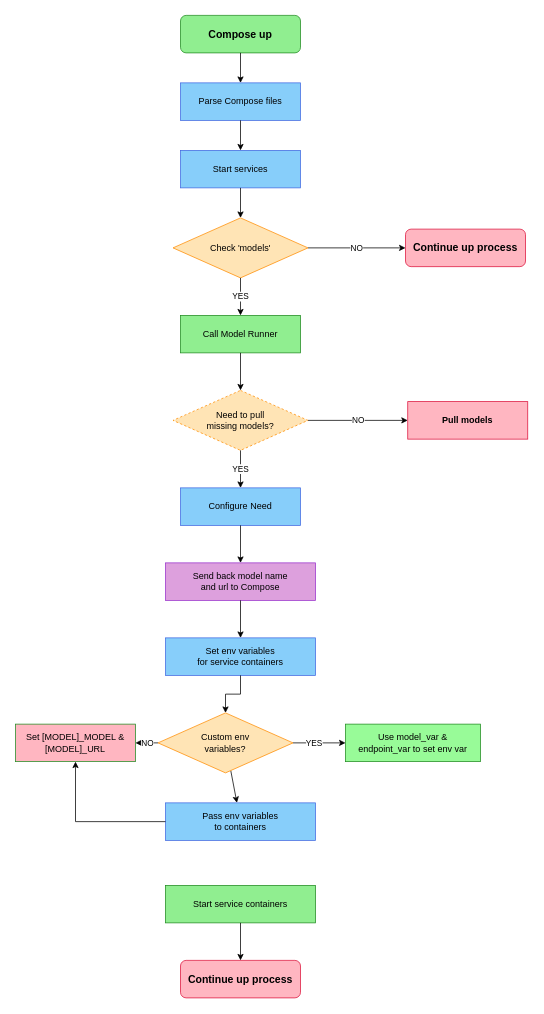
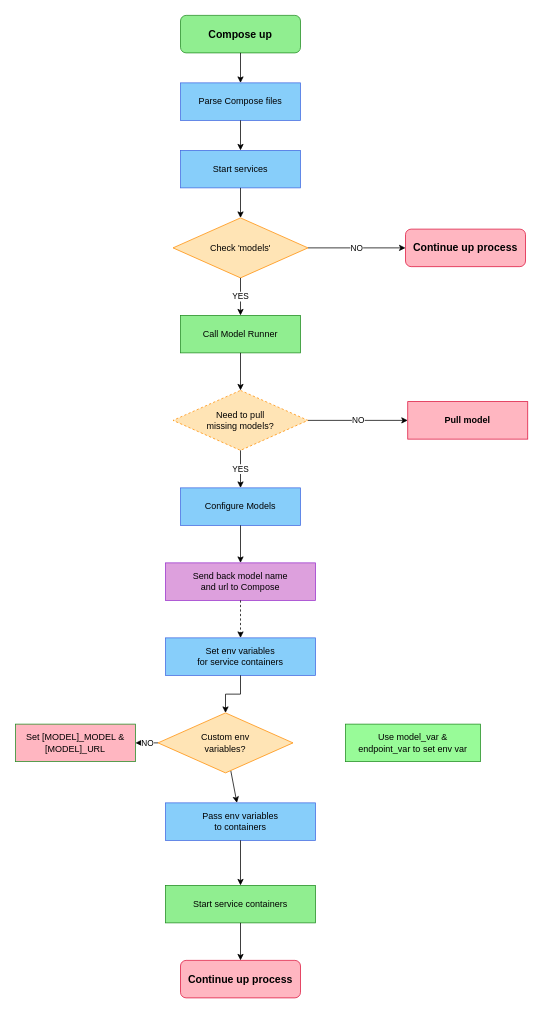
  <mxCell id="0" />
  <mxCell id="1" parent="0" />
  <mxCell id="2" value="Compose up" style="rounded=1;whiteSpace=wrap;html=1;fillColor=#90EE90;strokeColor=#228B22;fontSize=14;fontStyle=1;" parent="1" vertex="1"><mxGeometry x="240" y="20" width="160" height="50" as="geometry" /></mxCell>
  <mxCell id="3" value="Parse Compose files" style="rounded=0;whiteSpace=wrap;html=1;fillColor=#87CEFA;strokeColor=#4169E1;fontSize=12;" parent="1" vertex="1"><mxGeometry x="240" y="110" width="160" height="50" as="geometry" /></mxCell>
  <mxCell id="4" value="Start services" style="rounded=0;whiteSpace=wrap;html=1;fillColor=#87CEFA;strokeColor=#4169E1;fontSize=12;" parent="1" vertex="1"><mxGeometry x="240" y="200" width="160" height="50" as="geometry" /></mxCell>
  <mxCell id="5" value="Check 'models'" style="rhombus;whiteSpace=wrap;html=1;fillColor=#FFE4B5;strokeColor=#FF8C00;fontSize=12;" parent="1" vertex="1"><mxGeometry x="230" y="290" width="180" height="80" as="geometry" /></mxCell>
  <mxCell id="6" value="Continue up process" style="rounded=1;whiteSpace=wrap;html=1;fillColor=#FFB6C1;strokeColor=#DC143C;fontSize=14;fontStyle=1;" parent="1" vertex="1"><mxGeometry x="540" y="305" width="160" height="50" as="geometry" /></mxCell>
  <mxCell id="7" value="Call Model Runner" style="rounded=0;whiteSpace=wrap;html=1;fillColor=#90EE90;strokeColor=#228B22;fontSize=12;" parent="1" vertex="1"><mxGeometry x="240" y="420" width="160" height="50" as="geometry" /></mxCell>
  <mxCell id="8" value="Need to pull&lt;br&gt;missing models?" style="rhombus;whiteSpace=wrap;html=1;fillColor=#FFE4B5;strokeColor=#FF8C00;fontSize=12;dashed=1;" parent="1" vertex="1"><mxGeometry x="230" y="520" width="180" height="80" as="geometry" /></mxCell>
- <mxCell id="9" value="Pull models" style="rounded=0;whiteSpace=wrap;html=1;fillColor=#FFB6C1;strokeColor=#DC143C;fontSize=12;fontStyle=1" parent="1" vertex="1"><mxGeometry x="543" y="535" width="160" height="50" as="geometry" /></mxCell>
- <mxCell id="10" value="Configure Need" style="rounded=0;whiteSpace=wrap;html=1;fillColor=#87CEFA;strokeColor=#4169E1;fontSize=12;" parent="1" vertex="1"><mxGeometry x="240" y="650" width="160" height="50" as="geometry" /></mxCell>
+ <mxCell id="9" value="Pull model" style="rounded=0;whiteSpace=wrap;html=1;fillColor=#FFB6C1;strokeColor=#DC143C;fontSize=12;fontStyle=1" parent="1" vertex="1"><mxGeometry x="543" y="535" width="160" height="50" as="geometry" /></mxCell>
+ <mxCell id="10" value="Configure Models" style="rounded=0;whiteSpace=wrap;html=1;fillColor=#87CEFA;strokeColor=#4169E1;fontSize=12;" parent="1" vertex="1"><mxGeometry x="240" y="650" width="160" height="50" as="geometry" /></mxCell>
  <mxCell id="11" value="Send back model name&lt;br&gt;and url to Compose" style="rounded=0;whiteSpace=wrap;html=1;fillColor=#DDA0DD;strokeColor=#9932CC;fontSize=12;" parent="1" vertex="1"><mxGeometry x="220" y="750" width="200" height="50" as="geometry" /></mxCell>
  <mxCell id="12" value="Set env variables&lt;br&gt;for service containers" style="rounded=0;whiteSpace=wrap;html=1;fillColor=#87CEFA;strokeColor=#4169E1;fontSize=12;" parent="1" vertex="1"><mxGeometry x="220" y="850" width="200" height="50" as="geometry" /></mxCell>
  <mxCell id="13" value="" style="edgeStyle=none;html=1;" edge="1" parent="1" source="18" target="21"><mxGeometry relative="1" as="geometry" /></mxCell>
  <mxCell id="14" value="" style="edgeStyle=none;html=1;" edge="1" parent="1" source="18" target="19"><mxGeometry relative="1" as="geometry" /></mxCell>
  <mxCell id="15" value="NO" style="edgeLabel;html=1;align=center;verticalAlign=middle;resizable=0;points=[];" vertex="1" connectable="0" parent="14"><mxGeometry x="-0.48" relative="1" as="geometry"><mxPoint x="-7" as="offset" /></mxGeometry></mxCell>
- <mxCell id="16" value="" style="edgeStyle=none;html=1;" edge="1" parent="1" source="18" target="20"><mxGeometry relative="1" as="geometry" /></mxCell>
- <mxCell id="17" value="YES" style="edgeLabel;html=1;align=center;verticalAlign=middle;resizable=0;points=[];" vertex="1" connectable="0" parent="16"><mxGeometry x="-0.32" y="-3" relative="1" as="geometry"><mxPoint x="3" y="-3" as="offset" /></mxGeometry></mxCell>
  <mxCell id="18" value="Custom env&lt;br&gt;variables?" style="rhombus;whiteSpace=wrap;html=1;fillColor=#FFE4B5;strokeColor=#FF8C00;fontSize=12;" parent="1" vertex="1"><mxGeometry x="210" y="950" width="180" height="80" as="geometry" /></mxCell>
  <mxCell id="19" value="Set [MODEL]_MODEL &amp;&lt;br&gt;[MODEL]_URL" style="rounded=0;whiteSpace=wrap;html=1;fillColor=#ffb6c1;strokeColor=#228B22;fontSize=12;" parent="1" vertex="1"><mxGeometry x="20" y="965" width="160" height="50" as="geometry" /></mxCell>
  <mxCell id="20" value="Use model_var &amp;&lt;br&gt;endpoint_var to set env var" style="rounded=0;whiteSpace=wrap;html=1;fillColor=#98FB98;strokeColor=#228B22;fontSize=12;" parent="1" vertex="1"><mxGeometry x="460" y="965" width="180" height="50" as="geometry" /></mxCell>
  <mxCell id="21" value="Pass env variables&lt;br&gt;to containers" style="rounded=0;whiteSpace=wrap;html=1;fillColor=#87CEFA;strokeColor=#4169E1;fontSize=12;" parent="1" vertex="1"><mxGeometry x="220" y="1070" width="200" height="50" as="geometry" /></mxCell>
  <mxCell id="22" value="Start service containers" style="rounded=0;whiteSpace=wrap;html=1;fillColor=#90EE90;strokeColor=#228B22;fontSize=12;" parent="1" vertex="1"><mxGeometry x="220" y="1180" width="200" height="50" as="geometry" /></mxCell>
  <mxCell id="23" value="Continue up process" style="rounded=1;whiteSpace=wrap;html=1;fillColor=#FFB6C1;strokeColor=#DC143C;fontSize=14;fontStyle=1;" parent="1" vertex="1"><mxGeometry x="240" y="1280" width="160" height="50" as="geometry" /></mxCell>
  <mxCell id="24" value="" style="edgeStyle=orthogonalEdgeStyle;rounded=0;orthogonalLoop=1;jettySize=auto;html=1;" parent="1" source="2" target="3" edge="1"><mxGeometry relative="1" as="geometry" /></mxCell>
  <mxCell id="25" value="" style="edgeStyle=orthogonalEdgeStyle;rounded=0;orthogonalLoop=1;jettySize=auto;html=1;" parent="1" source="3" target="4" edge="1"><mxGeometry relative="1" as="geometry" /></mxCell>
  <mxCell id="26" value="" style="edgeStyle=orthogonalEdgeStyle;rounded=0;orthogonalLoop=1;jettySize=auto;html=1;" parent="1" source="4" target="5" edge="1"><mxGeometry relative="1" as="geometry" /></mxCell>
  <mxCell id="27" value="NO" style="edgeStyle=orthogonalEdgeStyle;rounded=0;orthogonalLoop=1;jettySize=auto;html=1;startArrow=none;startFill=0;" parent="1" source="5" target="6" edge="1"><mxGeometry relative="1" as="geometry" /></mxCell>
  <mxCell id="28" value="YES" style="edgeStyle=orthogonalEdgeStyle;rounded=0;orthogonalLoop=1;jettySize=auto;html=1;startArrow=none;startFill=0;" parent="1" source="5" target="7" edge="1"><mxGeometry relative="1" as="geometry" /></mxCell>
  <mxCell id="29" value="" style="edgeStyle=orthogonalEdgeStyle;rounded=0;orthogonalLoop=1;jettySize=auto;html=1;" parent="1" source="7" target="8" edge="1"><mxGeometry relative="1" as="geometry" /></mxCell>
  <mxCell id="30" value="NO" style="edgeStyle=orthogonalEdgeStyle;rounded=0;orthogonalLoop=1;jettySize=auto;html=1;" parent="1" source="8" target="9" edge="1"><mxGeometry relative="1" as="geometry" /></mxCell>
  <mxCell id="31" value="YES" style="edgeStyle=orthogonalEdgeStyle;rounded=0;orthogonalLoop=1;jettySize=auto;html=1;startArrow=none;startFill=0;" parent="1" source="8" target="10" edge="1"><mxGeometry relative="1" as="geometry" /></mxCell>
  <mxCell id="32" value="" style="edgeStyle=orthogonalEdgeStyle;rounded=0;orthogonalLoop=1;jettySize=auto;html=1;" parent="1" source="10" target="11" edge="1"><mxGeometry relative="1" as="geometry" /></mxCell>
- <mxCell id="33" value="" style="edgeStyle=orthogonalEdgeStyle;rounded=0;orthogonalLoop=1;jettySize=auto;html=1;" parent="1" source="11" target="12" edge="1"><mxGeometry relative="1" as="geometry" /></mxCell>
+ <mxCell id="33" value="" style="edgeStyle=orthogonalEdgeStyle;rounded=0;orthogonalLoop=1;jettySize=auto;html=1;dashed=1;" parent="1" source="11" target="12" edge="1"><mxGeometry relative="1" as="geometry" /></mxCell>
  <mxCell id="34" value="" style="edgeStyle=orthogonalEdgeStyle;rounded=0;orthogonalLoop=1;jettySize=auto;html=1;" parent="1" source="12" target="18" edge="1"><mxGeometry relative="1" as="geometry" /></mxCell>
- <mxCell id="35" value="" style="edgeStyle=orthogonalEdgeStyle;rounded=0;orthogonalLoop=1;jettySize=auto;html=1;" parent="1" source="21" target="19" edge="1"><mxGeometry relative="1" as="geometry" /></mxCell>
+ <mxCell id="35" value="" style="edgeStyle=orthogonalEdgeStyle;rounded=0;orthogonalLoop=1;jettySize=auto;html=1;" parent="1" source="21" target="22" edge="1"><mxGeometry relative="1" as="geometry" /></mxCell>
  <mxCell id="36" value="" style="edgeStyle=orthogonalEdgeStyle;rounded=0;orthogonalLoop=1;jettySize=auto;html=1;" parent="1" source="22" target="23" edge="1"><mxGeometry relative="1" as="geometry" /></mxCell>
